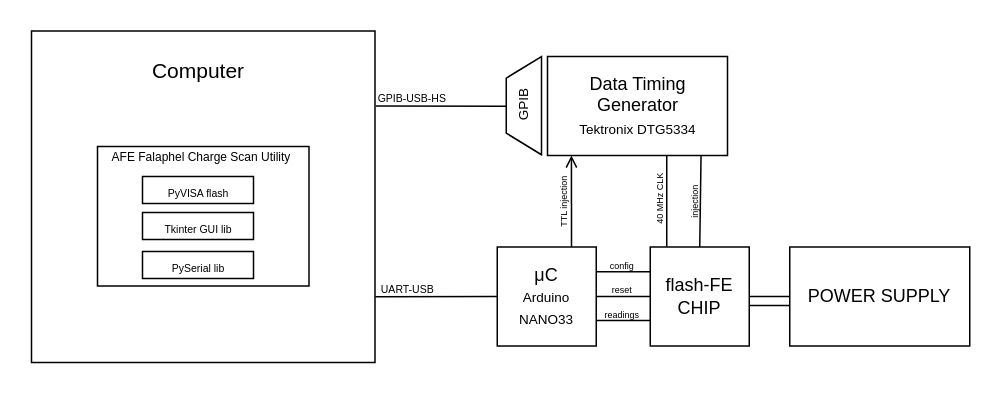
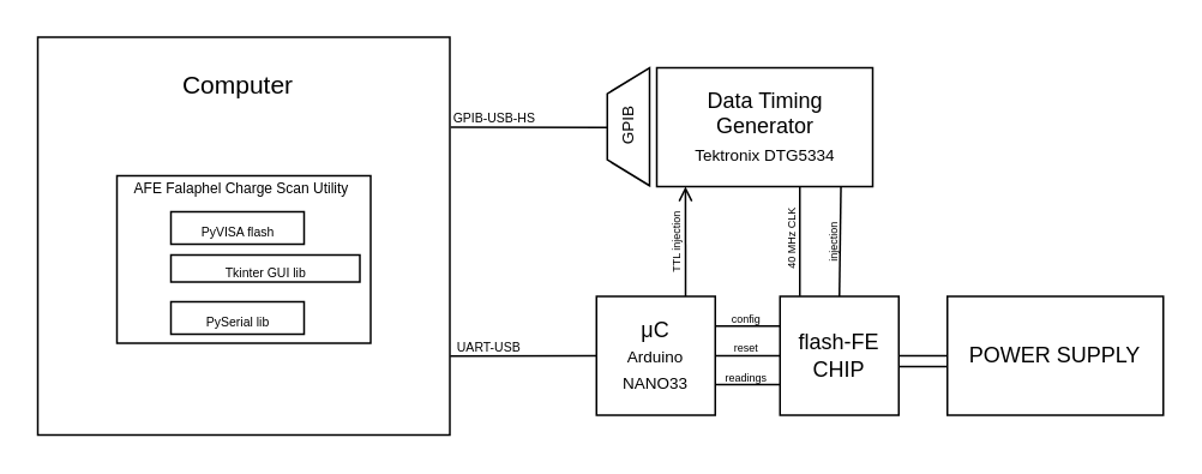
  <mxCell id="0" />
  <mxCell id="1" parent="0" />
  <mxCell id="2" value="flash-FE&lt;br&gt;CHIP" style="whiteSpace=wrap;html=1;aspect=fixed;" vertex="1" parent="1"><mxGeometry x="433" y="164" width="66" height="66" as="geometry" /></mxCell>
  <mxCell id="3" value="μC&lt;br&gt;&lt;font style=&quot;font-size: 9px;&quot;&gt;Arduino NANO33&lt;/font&gt;" style="whiteSpace=wrap;html=1;aspect=fixed;" vertex="1" parent="1"><mxGeometry x="331" y="164" width="66" height="66" as="geometry" /></mxCell>
  <mxCell id="4" value="POWER SUPPLY" style="rounded=0;whiteSpace=wrap;html=1;" vertex="1" parent="1"><mxGeometry x="526" y="164" width="120" height="66" as="geometry" /></mxCell>
  <mxCell id="5" value="Data Timing Generator&lt;br&gt;&lt;font style=&quot;font-size: 9px;&quot;&gt;Tektronix DTG5334&lt;/font&gt;" style="rounded=0;whiteSpace=wrap;html=1;" vertex="1" parent="1"><mxGeometry x="364.5" y="37" width="120" height="66" as="geometry" /></mxCell>
  <mxCell id="6" value="" style="rounded=0;whiteSpace=wrap;html=1;fontSize=9;" vertex="1" parent="1"><mxGeometry x="20.5" y="20" width="229" height="221" as="geometry" /></mxCell>
  <mxCell id="7" value="&lt;font style=&quot;font-size: 14px;&quot;&gt;Computer&lt;/font&gt;" style="text;html=1;strokeColor=none;fillColor=none;align=center;verticalAlign=middle;whiteSpace=wrap;rounded=0;fontSize=9;" vertex="1" parent="1"><mxGeometry x="101.5" y="32" width="60" height="30" as="geometry" /></mxCell>
  <mxCell id="8" value="" style="rounded=0;whiteSpace=wrap;html=1;fontSize=8;" vertex="1" parent="1"><mxGeometry x="64.5" y="97" width="141" height="93" as="geometry" /></mxCell>
  <mxCell id="9" value="AFE Falaphel Charge Scan Utility" style="text;html=1;strokeColor=none;fillColor=none;align=center;verticalAlign=middle;whiteSpace=wrap;rounded=0;fontSize=8;" vertex="1" parent="1"><mxGeometry x="64.5" y="89" width="138" height="30" as="geometry" /></mxCell>
  <mxCell id="10" value="&lt;font style=&quot;font-size: 7px;&quot;&gt;PyVISA flash&lt;/font&gt;" style="rounded=0;whiteSpace=wrap;html=1;fontSize=14;" vertex="1" parent="1"><mxGeometry x="94.5" y="117" width="74" height="18" as="geometry" /></mxCell>
- <mxCell id="11" value="&lt;font style=&quot;font-size: 7px;&quot;&gt;Tkinter GUI lib&lt;/font&gt;" style="rounded=0;whiteSpace=wrap;html=1;fontSize=14;" vertex="1" parent="1"><mxGeometry x="94.5" y="141" width="74" height="18" as="geometry" /></mxCell>
+ <mxCell id="11" value="&lt;font style=&quot;font-size: 7px;&quot;&gt;Tkinter GUI lib&lt;/font&gt;" style="rounded=0;whiteSpace=wrap;html=1;fontSize=14;" vertex="1" parent="1"><mxGeometry x="94.5" y="141" width="105" height="15" as="geometry" /></mxCell>
  <mxCell id="12" value="" style="shape=trapezoid;perimeter=trapezoidPerimeter;whiteSpace=wrap;html=1;fixedSize=1;fontSize=7;rotation=-90;size=14.381;" vertex="1" parent="1"><mxGeometry x="316" y="58" width="65.5" height="23.5" as="geometry" /></mxCell>
  <mxCell id="13" value="&lt;font style=&quot;font-size: 9px;&quot;&gt;GPIB&lt;/font&gt;" style="text;html=1;align=center;verticalAlign=middle;resizable=0;points=[];autosize=1;strokeColor=none;fillColor=none;fontSize=7;rotation=-90;" vertex="1" parent="1"><mxGeometry x="328.75" y="58.5" width="40" height="23" as="geometry" /></mxCell>
  <mxCell id="14" value="&lt;span style=&quot;font-size: 7px;&quot;&gt;PySerial lib&lt;/span&gt;" style="rounded=0;whiteSpace=wrap;html=1;fontSize=14;" vertex="1" parent="1"><mxGeometry x="94.5" y="167" width="74" height="18" as="geometry" /></mxCell>
  <mxCell id="15" value="" style="endArrow=none;html=1;rounded=0;fontSize=7;entryX=0.496;entryY=0.001;entryDx=0;entryDy=0;entryPerimeter=0;" edge="1" parent="1" target="13"><mxGeometry width="50" height="50" relative="1" as="geometry"><mxPoint x="250" y="70" as="sourcePoint" /><mxPoint x="413" y="70" as="targetPoint" /></mxGeometry></mxCell>
  <mxCell id="16" value="GPIB-USB-HS" style="text;html=1;align=center;verticalAlign=middle;resizable=0;points=[];autosize=1;strokeColor=none;fillColor=none;fontSize=7;" vertex="1" parent="1"><mxGeometry x="242" y="56" width="64" height="20" as="geometry" /></mxCell>
  <mxCell id="17" value="" style="endArrow=none;html=1;rounded=0;fontSize=7;entryX=0;entryY=0.5;entryDx=0;entryDy=0;exitX=1.001;exitY=0.802;exitDx=0;exitDy=0;exitPerimeter=0;" edge="1" parent="1" source="6" target="3"><mxGeometry width="50" height="50" relative="1" as="geometry"><mxPoint x="312" y="192" as="sourcePoint" /><mxPoint x="362" y="142" as="targetPoint" /></mxGeometry></mxCell>
  <mxCell id="18" value="UART-USB" style="text;html=1;align=center;verticalAlign=middle;resizable=0;points=[];autosize=1;strokeColor=none;fillColor=none;fontSize=7;" vertex="1" parent="1"><mxGeometry x="244" y="183" width="53" height="20" as="geometry" /></mxCell>
  <mxCell id="19" value="" style="endArrow=open;html=1;rounded=0;fontSize=7;entryX=0.133;entryY=1;entryDx=0;entryDy=0;entryPerimeter=0;exitX=0.75;exitY=0;exitDx=0;exitDy=0;" edge="1" parent="1" source="3" target="5"><mxGeometry width="50" height="50" relative="1" as="geometry"><mxPoint x="405" y="205" as="sourcePoint" /><mxPoint x="455" y="155" as="targetPoint" /></mxGeometry></mxCell>
  <mxCell id="20" value="&lt;font style=&quot;font-size: 6px;&quot;&gt;TTL injection&lt;/font&gt;" style="text;html=1;strokeColor=none;fillColor=none;align=center;verticalAlign=middle;whiteSpace=wrap;rounded=0;fontSize=7;rotation=-90;" vertex="1" parent="1"><mxGeometry x="346" y="119" width="60" height="30" as="geometry" /></mxCell>
  <mxCell id="21" value="" style="endArrow=none;html=1;rounded=0;fontSize=6;exitX=0.167;exitY=-0.003;exitDx=0;exitDy=0;exitPerimeter=0;" edge="1" parent="1" source="2"><mxGeometry width="50" height="50" relative="1" as="geometry"><mxPoint x="405" y="205" as="sourcePoint" /><mxPoint x="444" y="103" as="targetPoint" /></mxGeometry></mxCell>
  <mxCell id="22" value="&lt;font style=&quot;font-size: 6px;&quot;&gt;40 MHz CLK&lt;/font&gt;" style="text;html=1;strokeColor=none;fillColor=none;align=center;verticalAlign=middle;whiteSpace=wrap;rounded=0;fontSize=7;rotation=-90;" vertex="1" parent="1"><mxGeometry x="410" y="117" width="60" height="30" as="geometry" /></mxCell>
  <mxCell id="23" value="" style="endArrow=none;html=1;rounded=0;fontSize=6;entryX=0.853;entryY=1;entryDx=0;entryDy=0;entryPerimeter=0;exitX=0.5;exitY=0;exitDx=0;exitDy=0;" edge="1" parent="1" source="2" target="5"><mxGeometry width="50" height="50" relative="1" as="geometry"><mxPoint x="405" y="205" as="sourcePoint" /><mxPoint x="455" y="155" as="targetPoint" /></mxGeometry></mxCell>
  <mxCell id="24" value="&lt;span style=&quot;font-size: 6px;&quot;&gt;injection&lt;br&gt;&lt;/span&gt;" style="text;html=1;strokeColor=none;fillColor=none;align=center;verticalAlign=middle;whiteSpace=wrap;rounded=0;fontSize=7;rotation=-90;" vertex="1" parent="1"><mxGeometry x="433" y="119" width="60" height="30" as="geometry" /></mxCell>
  <mxCell id="25" value="" style="endArrow=none;html=1;rounded=0;fontSize=6;exitX=1;exitY=0.25;exitDx=0;exitDy=0;entryX=0;entryY=0.25;entryDx=0;entryDy=0;" edge="1" parent="1" source="3" target="2"><mxGeometry width="50" height="50" relative="1" as="geometry"><mxPoint x="405" y="205" as="sourcePoint" /><mxPoint x="455" y="155" as="targetPoint" /></mxGeometry></mxCell>
  <mxCell id="26" value="config" style="text;html=1;align=center;verticalAlign=middle;resizable=0;points=[];autosize=1;strokeColor=none;fillColor=none;fontSize=6;" vertex="1" parent="1"><mxGeometry x="397" y="167" width="34" height="19" as="geometry" /></mxCell>
  <mxCell id="27" value="reset" style="text;html=1;align=center;verticalAlign=middle;resizable=0;points=[];autosize=1;strokeColor=none;fillColor=none;fontSize=6;" vertex="1" parent="1"><mxGeometry x="398.5" y="183.5" width="31" height="19" as="geometry" /></mxCell>
  <mxCell id="28" value="" style="endArrow=none;html=1;rounded=0;fontSize=6;exitX=1;exitY=0.5;exitDx=0;exitDy=0;entryX=0;entryY=0.5;entryDx=0;entryDy=0;" edge="1" parent="1" source="3" target="2"><mxGeometry width="50" height="50" relative="1" as="geometry"><mxPoint x="405" y="205" as="sourcePoint" /><mxPoint x="455" y="155" as="targetPoint" /></mxGeometry></mxCell>
  <mxCell id="29" value="" style="endArrow=none;html=1;rounded=0;fontSize=6;exitX=1;exitY=0.5;exitDx=0;exitDy=0;entryX=0;entryY=0.5;entryDx=0;entryDy=0;" edge="1" parent="1"><mxGeometry width="50" height="50" relative="1" as="geometry"><mxPoint x="397" y="213" as="sourcePoint" /><mxPoint x="433" y="213" as="targetPoint" /></mxGeometry></mxCell>
  <mxCell id="30" value="readings" style="text;html=1;align=center;verticalAlign=middle;resizable=0;points=[];autosize=1;strokeColor=none;fillColor=none;fontSize=6;" vertex="1" parent="1"><mxGeometry x="393.5" y="200" width="41" height="19" as="geometry" /></mxCell>
  <mxCell id="31" value="" style="endArrow=none;html=1;rounded=0;fontSize=6;exitX=1;exitY=0.5;exitDx=0;exitDy=0;entryX=0;entryY=0.5;entryDx=0;entryDy=0;" edge="1" parent="1" source="2" target="4"><mxGeometry width="50" height="50" relative="1" as="geometry"><mxPoint x="488" y="214" as="sourcePoint" /><mxPoint x="538" y="164" as="targetPoint" /></mxGeometry></mxCell>
  <mxCell id="32" value="" style="endArrow=none;html=1;rounded=0;fontSize=6;exitX=1;exitY=0.5;exitDx=0;exitDy=0;entryX=0;entryY=0.5;entryDx=0;entryDy=0;" edge="1" parent="1"><mxGeometry width="50" height="50" relative="1" as="geometry"><mxPoint x="499" y="203" as="sourcePoint" /><mxPoint x="526" y="203" as="targetPoint" /></mxGeometry></mxCell>
